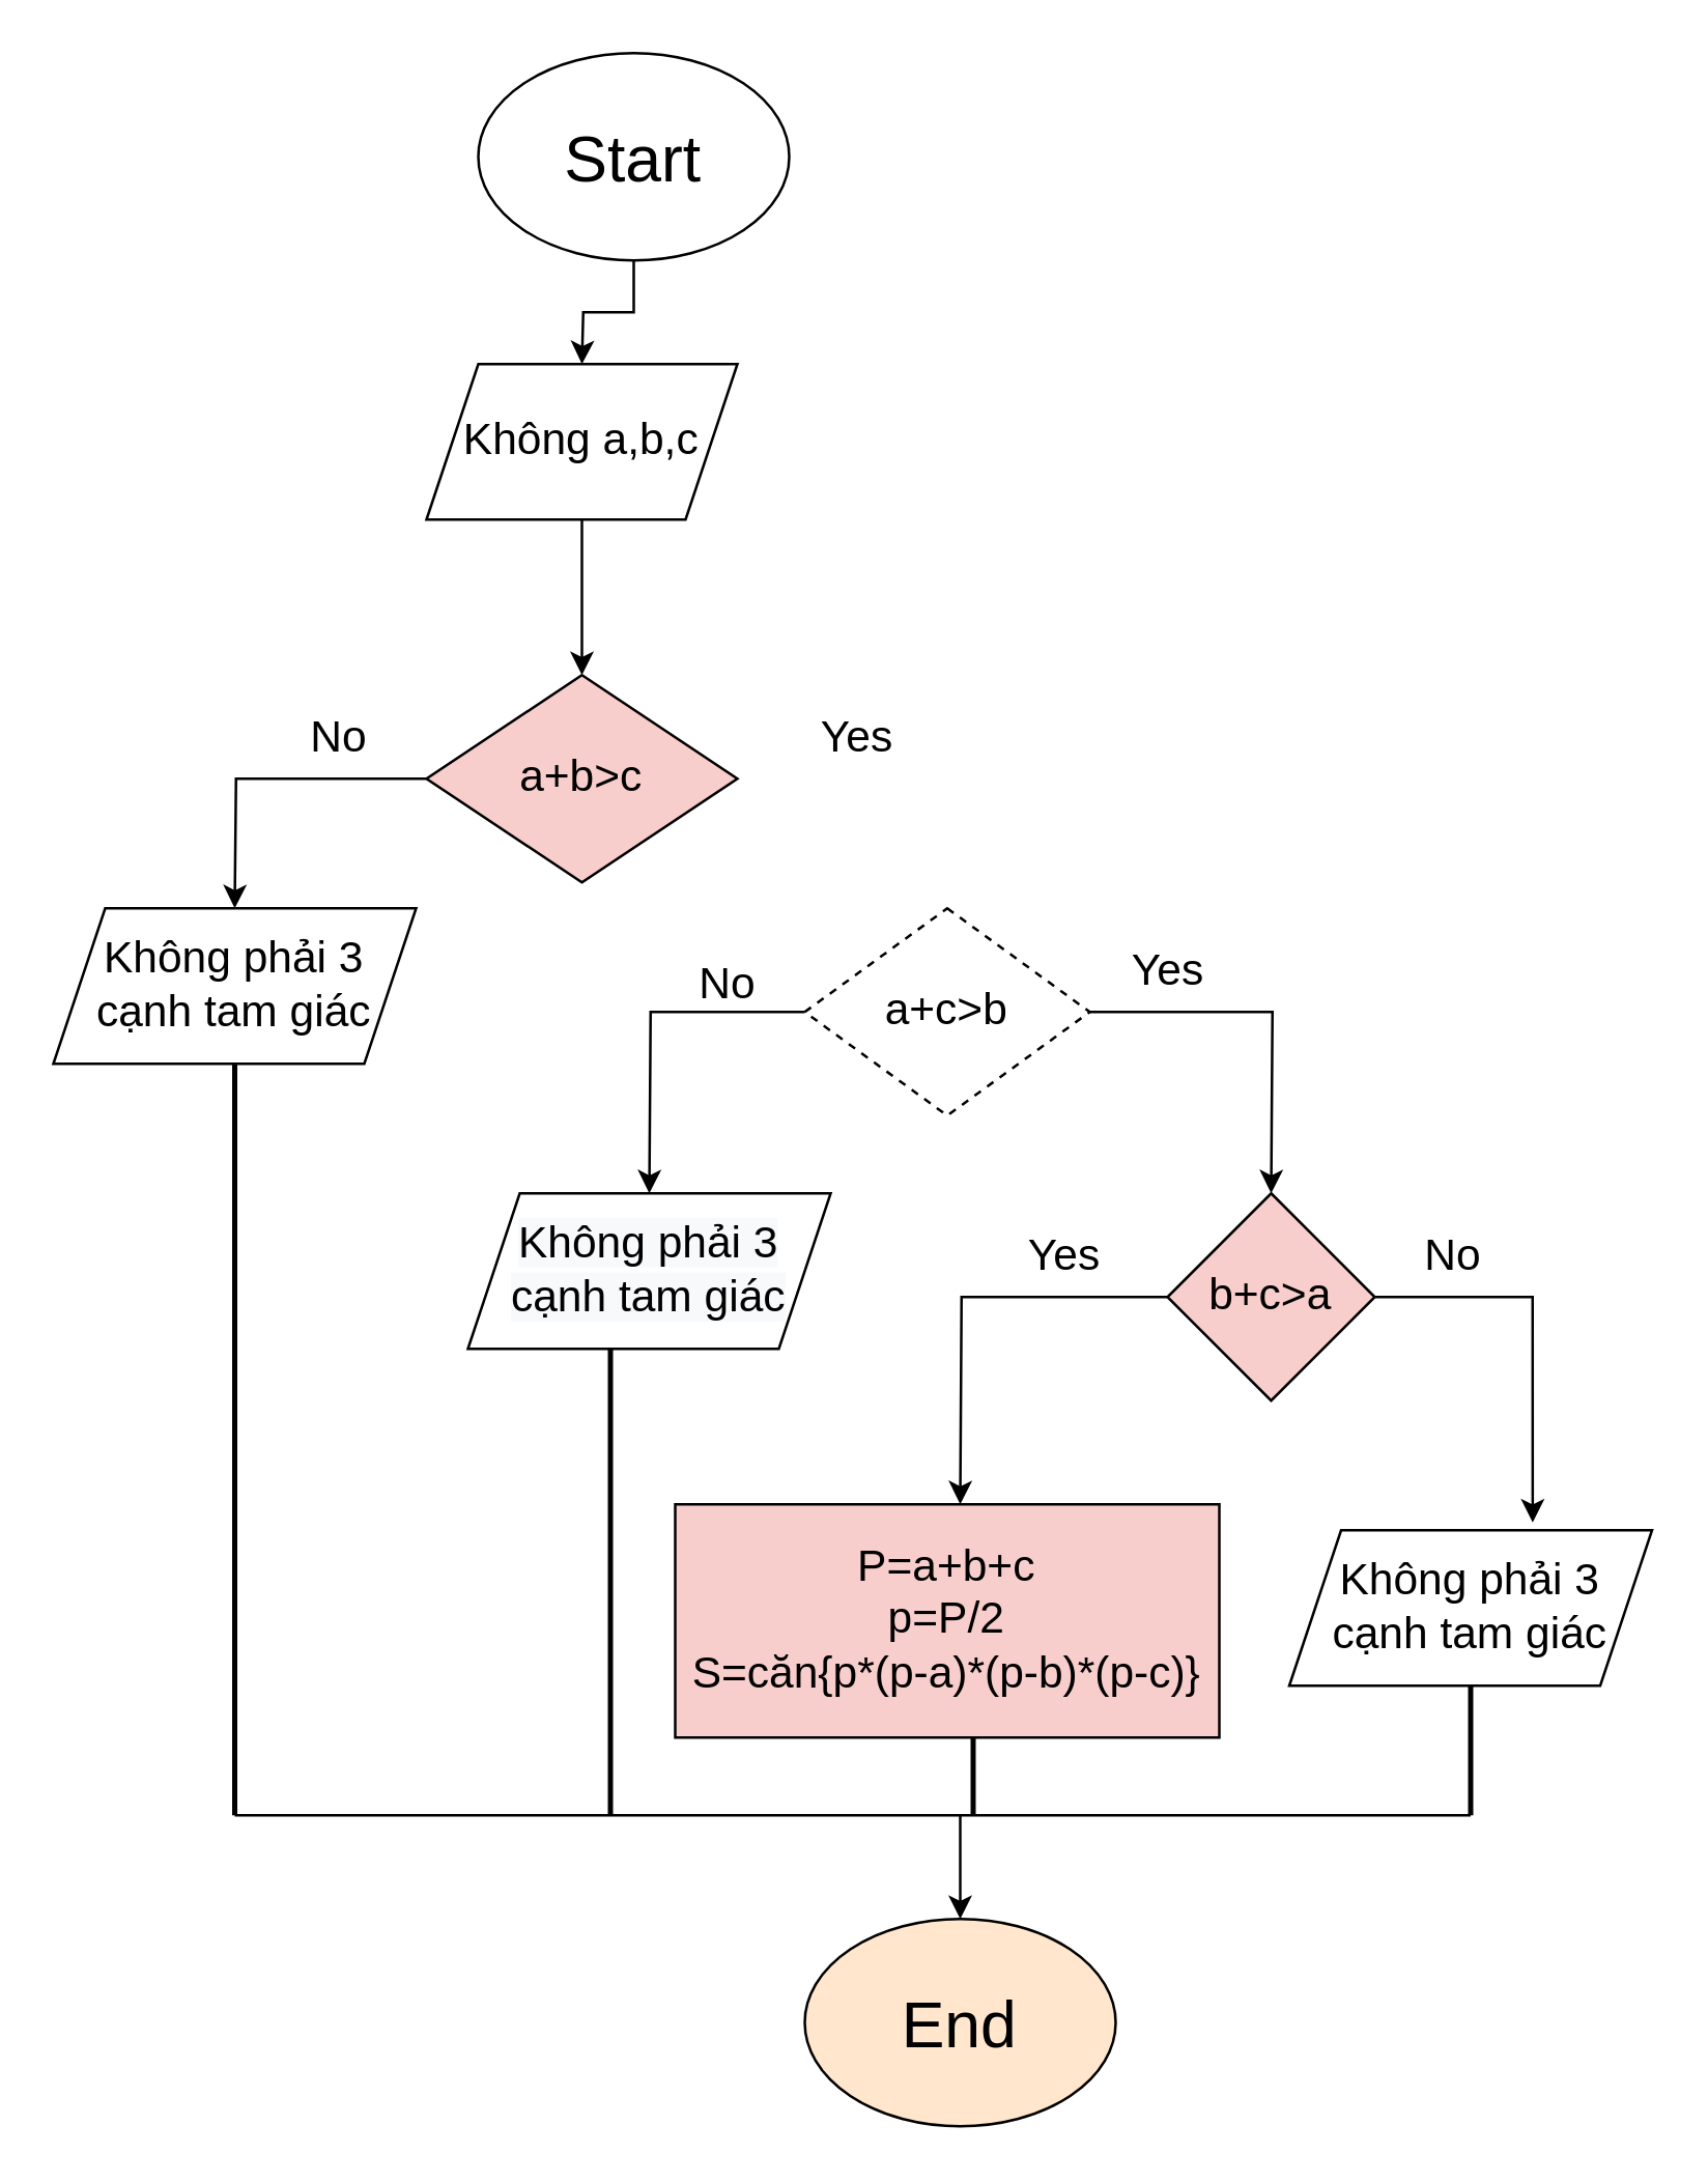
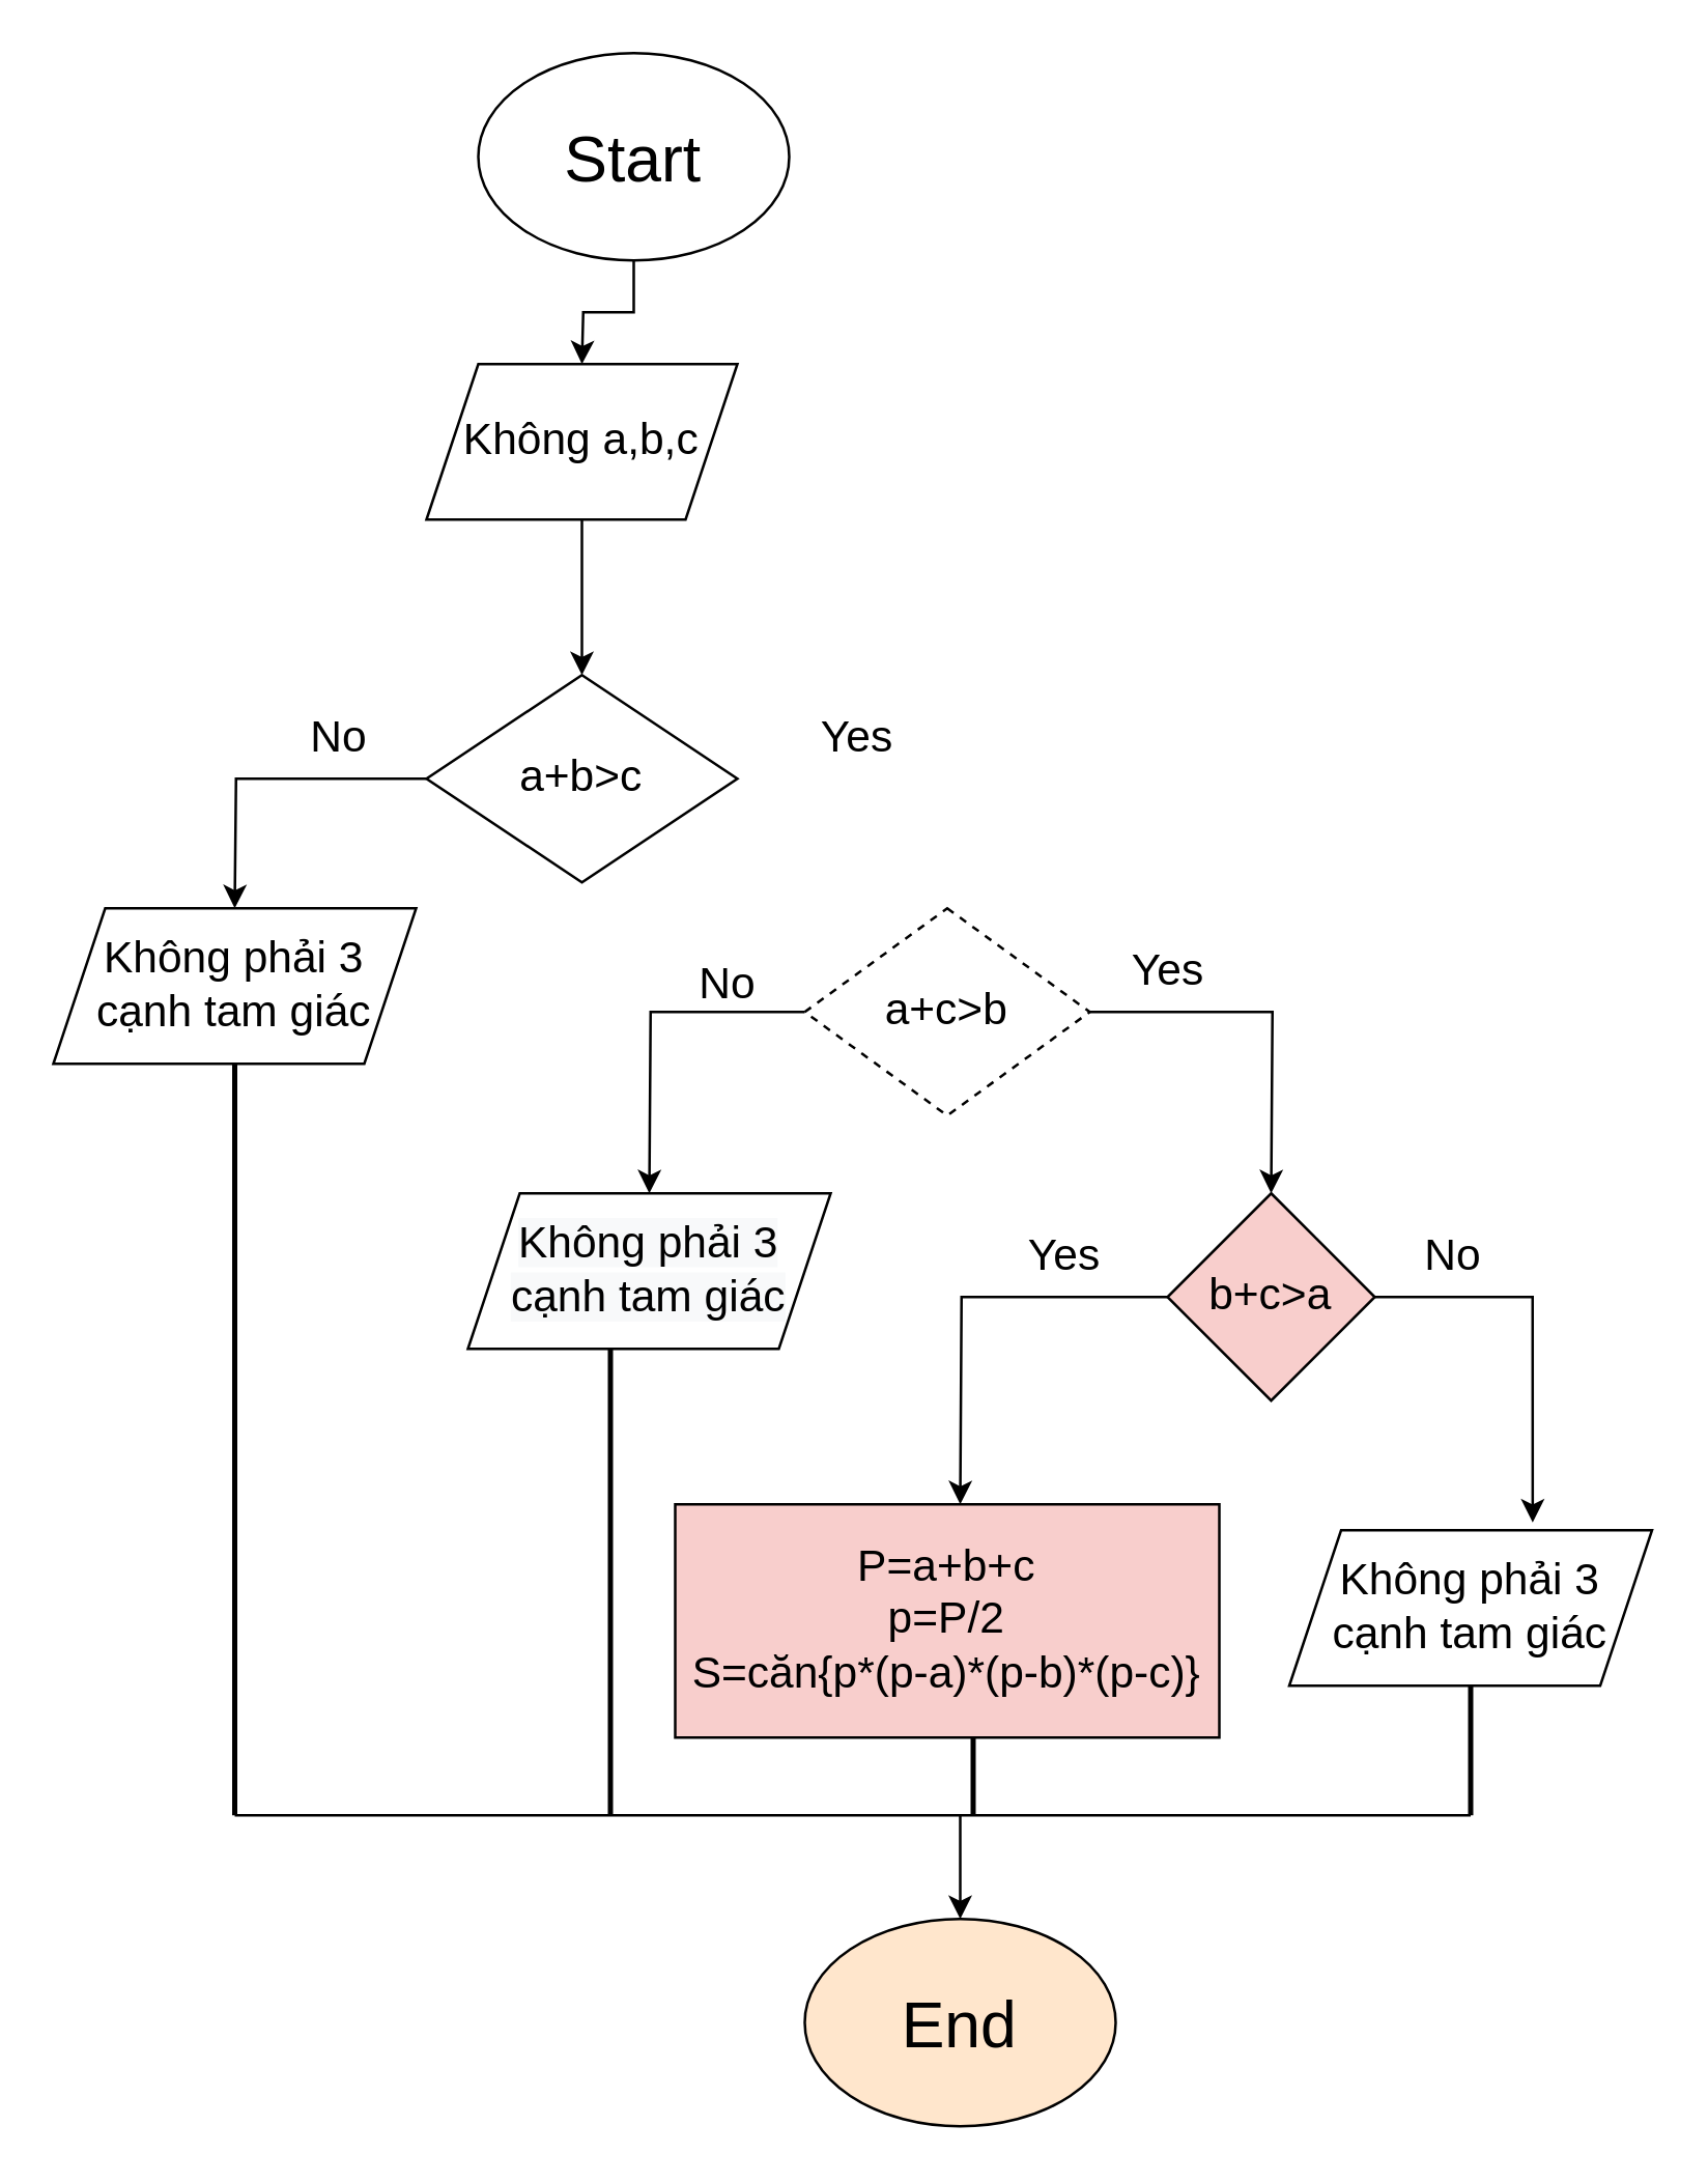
  <mxCell id="0" />
  <mxCell id="1" parent="0" />
  <mxCell id="2" style="edgeStyle=orthogonalEdgeStyle;rounded=0;orthogonalLoop=1;jettySize=auto;html=1;exitX=0.5;exitY=1;exitDx=0;exitDy=0;fontSize=25;" parent="1" source="3" edge="1"><mxGeometry relative="1" as="geometry"><mxPoint x="224" y="140" as="targetPoint" /></mxGeometry></mxCell>
  <mxCell id="3" value="Start" style="ellipse;whiteSpace=wrap;html=1;fontSize=25;" parent="1" vertex="1"><mxGeometry x="184" y="20" width="120" height="80" as="geometry" /></mxCell>
  <mxCell id="4" style="edgeStyle=orthogonalEdgeStyle;rounded=0;orthogonalLoop=1;jettySize=auto;html=1;exitX=0.5;exitY=1;exitDx=0;exitDy=0;fontSize=17;" parent="1" source="5" edge="1"><mxGeometry relative="1" as="geometry"><mxPoint x="224" y="260" as="targetPoint" /></mxGeometry></mxCell>
  <mxCell id="5" value="Không a,b,c" style="shape=parallelogram;perimeter=parallelogramPerimeter;whiteSpace=wrap;html=1;fixedSize=1;fontSize=17;" parent="1" vertex="1"><mxGeometry x="164" y="140" width="120" height="60" as="geometry" /></mxCell>
  <mxCell id="6" style="edgeStyle=orthogonalEdgeStyle;rounded=0;orthogonalLoop=1;jettySize=auto;html=1;exitX=0;exitY=0.5;exitDx=0;exitDy=0;fontSize=17;" parent="1" source="7" edge="1"><mxGeometry relative="1" as="geometry"><mxPoint x="90" y="350" as="targetPoint" /></mxGeometry></mxCell>
- <mxCell id="7" value="a+b&amp;gt;c" style="rhombus;whiteSpace=wrap;html=1;fontSize=17;fillColor=#f8cecc;" parent="1" vertex="1"><mxGeometry x="164" y="260" width="120" height="80" as="geometry" /></mxCell>
+ <mxCell id="7" value="a+b&amp;gt;c" style="rhombus;whiteSpace=wrap;html=1;fontSize=17;" parent="1" vertex="1"><mxGeometry x="164" y="260" width="120" height="80" as="geometry" /></mxCell>
  <mxCell id="8" value="No" style="text;html=1;resizable=0;autosize=1;align=center;verticalAlign=middle;points=[];fillColor=none;strokeColor=none;rounded=0;fontSize=17;" parent="1" vertex="1"><mxGeometry x="110" y="270" width="40" height="30" as="geometry" /></mxCell>
  <mxCell id="9" value="Không phải 3 cạnh tam giác" style="shape=parallelogram;perimeter=parallelogramPerimeter;whiteSpace=wrap;html=1;fixedSize=1;fontSize=17;" parent="1" vertex="1"><mxGeometry x="20" y="350" width="140" height="60" as="geometry" /></mxCell>
  <mxCell id="10" value="Yes" style="text;html=1;resizable=0;autosize=1;align=center;verticalAlign=middle;points=[];fillColor=none;strokeColor=none;rounded=0;fontSize=17;" parent="1" vertex="1"><mxGeometry x="310" y="270" width="40" height="30" as="geometry" /></mxCell>
  <mxCell id="11" style="edgeStyle=orthogonalEdgeStyle;rounded=0;orthogonalLoop=1;jettySize=auto;html=1;exitX=0;exitY=0.5;exitDx=0;exitDy=0;fontSize=17;" parent="1" source="13" edge="1"><mxGeometry relative="1" as="geometry"><mxPoint x="250" y="460" as="targetPoint" /></mxGeometry></mxCell>
  <mxCell id="12" style="edgeStyle=orthogonalEdgeStyle;rounded=0;orthogonalLoop=1;jettySize=auto;html=1;exitX=1;exitY=0.5;exitDx=0;exitDy=0;fontSize=17;" parent="1" source="13" edge="1"><mxGeometry relative="1" as="geometry"><mxPoint x="490" y="460" as="targetPoint" /></mxGeometry></mxCell>
  <mxCell id="13" value="a+c&amp;gt;b" style="rhombus;whiteSpace=wrap;html=1;fontSize=17;dashed=1;" parent="1" vertex="1"><mxGeometry x="310" y="350" width="110" height="80" as="geometry" /></mxCell>
  <mxCell id="14" value="No" style="text;html=1;resizable=0;autosize=1;align=center;verticalAlign=middle;points=[];fillColor=none;strokeColor=none;rounded=0;fontSize=17;" parent="1" vertex="1"><mxGeometry x="260" y="365" width="40" height="30" as="geometry" /></mxCell>
  <mxCell id="15" value="Yes" style="text;html=1;resizable=0;autosize=1;align=center;verticalAlign=middle;points=[];fillColor=none;strokeColor=none;rounded=0;fontSize=17;" parent="1" vertex="1"><mxGeometry x="430" y="360" width="40" height="30" as="geometry" /></mxCell>
  <mxCell id="16" value="&#10;&#10;&lt;span style=&quot;color: rgb(0, 0, 0); font-family: helvetica; font-size: 17px; font-style: normal; font-weight: 400; letter-spacing: normal; text-align: center; text-indent: 0px; text-transform: none; word-spacing: 0px; background-color: rgb(248, 249, 250); display: inline; float: none;&quot;&gt;Không phải 3 cạnh tam giác&lt;/span&gt;&#10;&#10;" style="shape=parallelogram;perimeter=parallelogramPerimeter;whiteSpace=wrap;html=1;fixedSize=1;fontSize=17;" parent="1" vertex="1"><mxGeometry x="180" y="460" width="140" height="60" as="geometry" /></mxCell>
  <mxCell id="17" style="edgeStyle=orthogonalEdgeStyle;rounded=0;orthogonalLoop=1;jettySize=auto;html=1;exitX=0;exitY=0.5;exitDx=0;exitDy=0;fontSize=17;" parent="1" source="19" edge="1"><mxGeometry relative="1" as="geometry"><mxPoint x="370" y="580" as="targetPoint" /></mxGeometry></mxCell>
  <mxCell id="18" style="edgeStyle=orthogonalEdgeStyle;rounded=0;orthogonalLoop=1;jettySize=auto;html=1;exitX=1;exitY=0.5;exitDx=0;exitDy=0;fontSize=17;entryX=0.671;entryY=-0.05;entryDx=0;entryDy=0;entryPerimeter=0;" parent="1" source="19" target="22" edge="1"><mxGeometry relative="1" as="geometry"><mxPoint x="590" y="580" as="targetPoint" /></mxGeometry></mxCell>
  <mxCell id="19" value="b+c&amp;gt;a" style="rhombus;whiteSpace=wrap;html=1;fontSize=17;fillColor=#f8cecc;" parent="1" vertex="1"><mxGeometry x="450" y="460" width="80" height="80" as="geometry" /></mxCell>
  <mxCell id="20" value="No" style="text;html=1;resizable=0;autosize=1;align=center;verticalAlign=middle;points=[];fillColor=none;strokeColor=none;rounded=0;fontSize=17;" parent="1" vertex="1"><mxGeometry x="540" y="470" width="40" height="30" as="geometry" /></mxCell>
  <mxCell id="21" value="Yes" style="text;html=1;resizable=0;autosize=1;align=center;verticalAlign=middle;points=[];fillColor=none;strokeColor=none;rounded=0;fontSize=17;" parent="1" vertex="1"><mxGeometry x="390" y="470" width="40" height="30" as="geometry" /></mxCell>
  <mxCell id="22" value="Không phải 3 cạnh tam giác" style="shape=parallelogram;perimeter=parallelogramPerimeter;whiteSpace=wrap;html=1;fixedSize=1;fontSize=17;" parent="1" vertex="1"><mxGeometry x="497" y="590" width="140" height="60" as="geometry" /></mxCell>
  <mxCell id="23" value="P=a+b+c&lt;br&gt;p=P/2&lt;br&gt;S=căn{p*(p-a)*(p-b)*(p-c)}" style="rounded=0;whiteSpace=wrap;html=1;fontSize=17;align=center;fillColor=#f8cecc;" parent="1" vertex="1"><mxGeometry x="260" y="580" width="210" height="90" as="geometry" /></mxCell>
  <mxCell id="24" value="" style="line;strokeWidth=2;direction=south;html=1;fontSize=17;" parent="1" vertex="1"><mxGeometry x="85" y="410" width="10" height="290" as="geometry" /></mxCell>
  <mxCell id="25" value="" style="line;strokeWidth=2;direction=south;html=1;fontSize=17;" parent="1" vertex="1"><mxGeometry x="370" y="670" width="10" height="30" as="geometry" /></mxCell>
  <mxCell id="26" value="" style="line;strokeWidth=2;direction=south;html=1;fontSize=17;" parent="1" vertex="1"><mxGeometry x="562" y="650" width="10" height="50" as="geometry" /></mxCell>
  <mxCell id="27" value="" style="line;strokeWidth=2;direction=south;html=1;fontSize=17;" parent="1" vertex="1"><mxGeometry x="230" y="520" width="10" height="180" as="geometry" /></mxCell>
  <mxCell id="28" value="" style="endArrow=none;html=1;fontSize=17;exitX=1;exitY=0.5;exitDx=0;exitDy=0;exitPerimeter=0;entryX=1;entryY=0.5;entryDx=0;entryDy=0;entryPerimeter=0;" parent="1" source="24" target="26" edge="1"><mxGeometry width="50" height="50" relative="1" as="geometry"><mxPoint x="70" y="750" as="sourcePoint" /><mxPoint x="120" y="700" as="targetPoint" /><Array as="points"><mxPoint x="210" y="700" /><mxPoint x="330" y="700" /></Array></mxGeometry></mxCell>
  <mxCell id="29" value="" style="endArrow=classic;html=1;fontSize=17;" parent="1" edge="1"><mxGeometry width="50" height="50" relative="1" as="geometry"><mxPoint x="370" y="700" as="sourcePoint" /><mxPoint x="370" y="740" as="targetPoint" /></mxGeometry></mxCell>
  <mxCell id="30" value="&lt;font style=&quot;font-size: 25px&quot;&gt;End&lt;/font&gt;" style="ellipse;whiteSpace=wrap;html=1;fontSize=17;fillColor=#ffe6cc;" parent="1" vertex="1"><mxGeometry x="310" y="740" width="120" height="80" as="geometry" /></mxCell>
